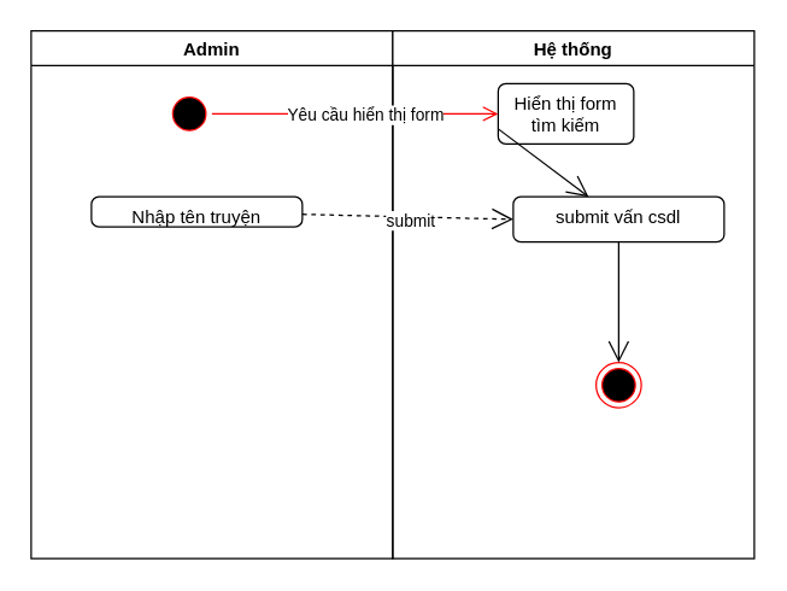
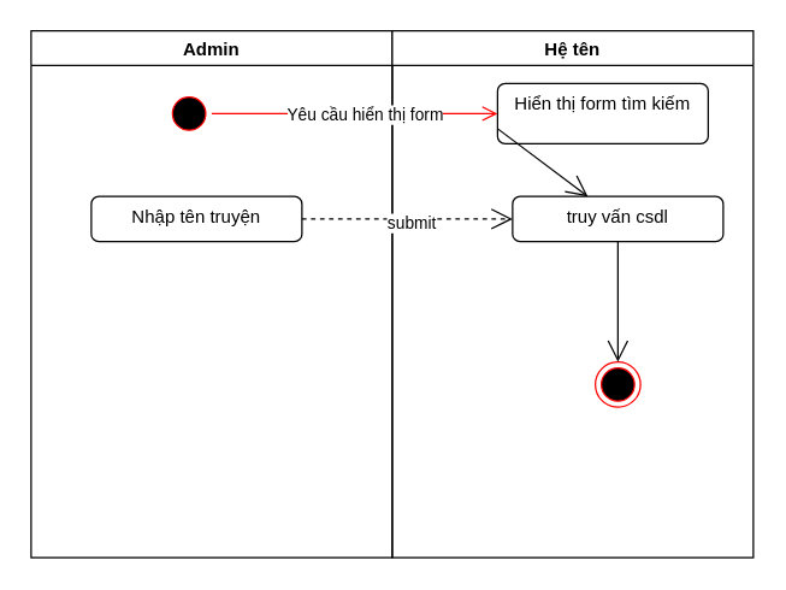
  <mxCell id="0" />
  <mxCell id="1" parent="0" />
  <mxCell id="2" value="Admin" style="swimlane;" parent="1" vertex="1"><mxGeometry y="20" width="240" height="350" as="geometry" x="20" /></mxCell>
  <mxCell id="3" value="" style="ellipse;html=1;shape=startState;fillColor=#000000;strokeColor=#ff0000;" parent="2" vertex="1"><mxGeometry x="90" y="40" width="30" height="30" as="geometry" /></mxCell>
- <mxCell id="4" value="&lt;div&gt;Nhập tên truyện&lt;/div&gt;" style="html=1;align=center;verticalAlign=top;rounded=1;absoluteArcSize=1;arcSize=10;dashed=0;whiteSpace=wrap;" parent="2" vertex="1"><mxGeometry x="40" y="110" width="140" height="20" as="geometry" /></mxCell>
- <mxCell id="5" value="Hệ thống" style="swimlane;" parent="1" vertex="1"><mxGeometry x="260" y="20" width="240" height="350" as="geometry" /></mxCell>
- <mxCell id="6" value="Hiển thị form tìm kiếm" style="html=1;align=center;verticalAlign=top;rounded=1;absoluteArcSize=1;arcSize=10;dashed=0;whiteSpace=wrap;" parent="5" vertex="1"><mxGeometry x="70" y="35" width="90" height="40" as="geometry" /></mxCell>
- <mxCell id="7" value="submit vấn csdl" style="html=1;align=center;verticalAlign=top;rounded=1;absoluteArcSize=1;arcSize=10;dashed=0;whiteSpace=wrap;" parent="5" vertex="1"><mxGeometry x="80" y="110" width="140" height="30" as="geometry" /></mxCell>
+ <mxCell id="4" value="&lt;div&gt;Nhập tên truyện&lt;/div&gt;" style="html=1;align=center;verticalAlign=top;rounded=1;absoluteArcSize=1;arcSize=10;dashed=0;whiteSpace=wrap;" parent="2" vertex="1"><mxGeometry x="40" y="110" width="140" height="30" as="geometry" /></mxCell>
+ <mxCell id="5" value="Hệ tên" style="swimlane;" parent="1" vertex="1"><mxGeometry x="260" y="20" width="240" height="350" as="geometry" /></mxCell>
+ <mxCell id="6" value="Hiển thị form tìm kiếm" style="html=1;align=center;verticalAlign=top;rounded=1;absoluteArcSize=1;arcSize=10;dashed=0;whiteSpace=wrap;" parent="5" vertex="1"><mxGeometry x="70" y="35" width="140" height="40" as="geometry" /></mxCell>
+ <mxCell id="7" value="truy vấn csdl" style="html=1;align=center;verticalAlign=top;rounded=1;absoluteArcSize=1;arcSize=10;dashed=0;whiteSpace=wrap;" parent="5" vertex="1"><mxGeometry x="80" y="110" width="140" height="30" as="geometry" /></mxCell>
  <mxCell id="8" value="" style="ellipse;html=1;shape=endState;fillColor=#000000;strokeColor=#ff0000;" parent="5" vertex="1"><mxGeometry x="135" y="220" width="30" height="30" as="geometry" /></mxCell>
  <mxCell id="9" value="" style="endArrow=open;endFill=1;endSize=12;html=1;" parent="5" source="7" target="8" edge="1"><mxGeometry width="160" relative="1" as="geometry"><mxPoint x="-130" y="290" as="sourcePoint" /><mxPoint x="-70" y="200" as="targetPoint" /></mxGeometry></mxCell>
  <mxCell id="10" value="" style="edgeStyle=orthogonalEdgeStyle;html=1;verticalAlign=bottom;endArrow=open;endSize=8;strokeColor=#ff0000;" parent="1" source="3" target="6" edge="1"><mxGeometry relative="1" as="geometry"><mxPoint x="310" y="75" as="targetPoint" /></mxGeometry></mxCell>
  <mxCell id="11" value="Yêu cầu hiển thị form" style="edgeLabel;html=1;align=center;verticalAlign=middle;resizable=0;points=[];" parent="10" vertex="1" connectable="0"><mxGeometry x="0.055" relative="1" as="geometry"><mxPoint x="1" as="offset" /></mxGeometry></mxCell>
  <mxCell id="12" value="" style="endArrow=open;endFill=0;endSize=12;html=1;exitX=0;exitY=0.75;exitDx=0;exitDy=0;" parent="1" source="6" target="7" edge="1"><mxGeometry width="160" relative="1" as="geometry"><mxPoint x="240" y="160" as="sourcePoint" /><mxPoint x="400" y="160" as="targetPoint" /></mxGeometry></mxCell>
  <mxCell id="13" value="" style="endArrow=open;endFill=1;endSize=12;html=1;entryX=0;entryY=0.5;entryDx=0;entryDy=0;dashed=1;" parent="1" source="4" target="7" edge="1"><mxGeometry width="160" relative="1" as="geometry"><mxPoint x="200" y="145" as="sourcePoint" /><mxPoint x="390" y="150" as="targetPoint" /></mxGeometry></mxCell>
  <mxCell id="14" value="submit" style="edgeLabel;html=1;align=center;verticalAlign=middle;resizable=0;points=[];" parent="13" vertex="1" connectable="0"><mxGeometry x="0.029" y="-2" relative="1" as="geometry"><mxPoint as="offset" /></mxGeometry></mxCell>
